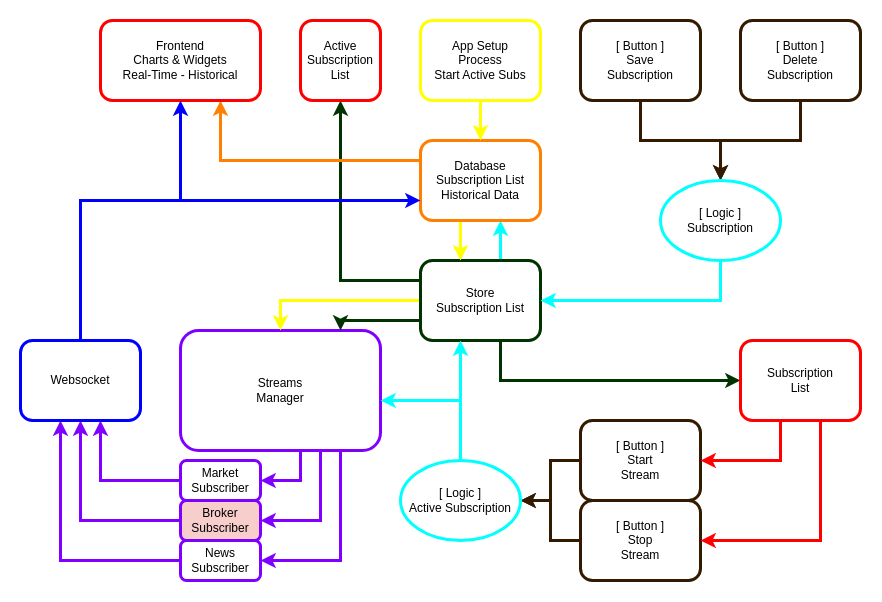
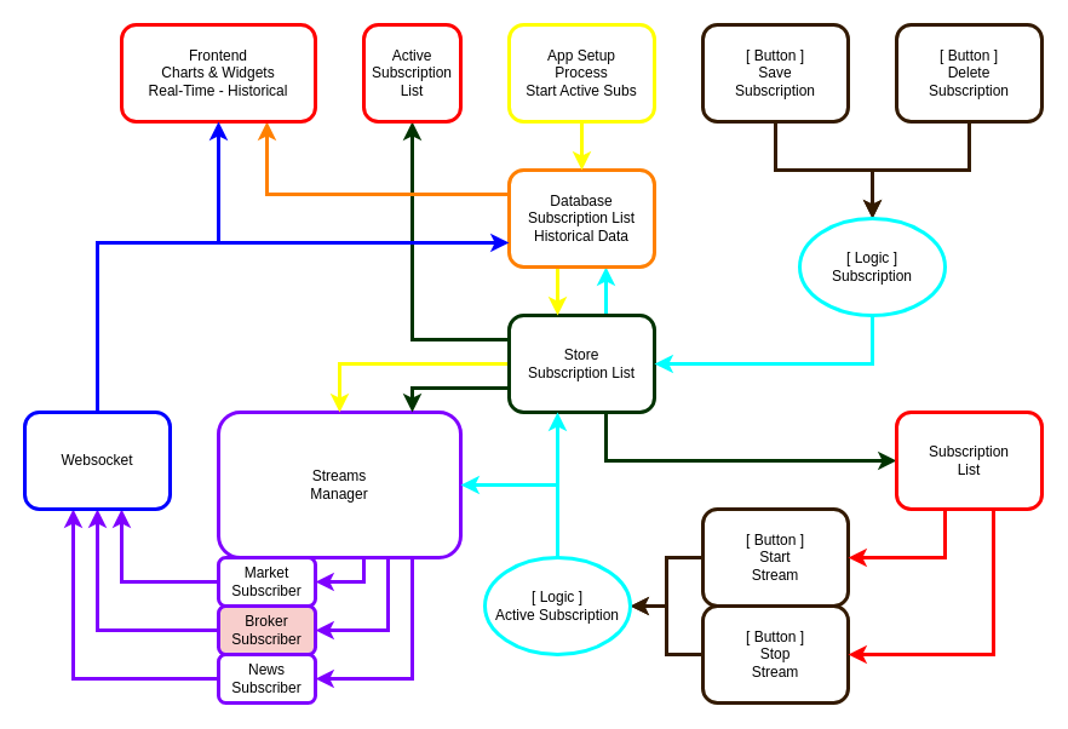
  <mxCell id="0" />
  <mxCell id="1" parent="0" />
  <mxCell id="2" style="edgeStyle=orthogonalEdgeStyle;shape=connector;rounded=0;orthogonalLoop=1;jettySize=auto;html=1;strokeColor=#7F00FF;strokeWidth=3;align=center;verticalAlign=middle;fontFamily=Helvetica;fontSize=12;fontColor=default;labelBackgroundColor=default;endArrow=classic;" edge="1" parent="1" source="4" target="8"><mxGeometry relative="1" as="geometry"><Array as="points"><mxPoint x="340" y="560" /></Array></mxGeometry></mxCell>
  <mxCell id="3" style="edgeStyle=orthogonalEdgeStyle;shape=connector;rounded=0;orthogonalLoop=1;jettySize=auto;html=1;strokeColor=#7F00FF;strokeWidth=3;align=center;verticalAlign=middle;fontFamily=Helvetica;fontSize=12;fontColor=default;labelBackgroundColor=default;endArrow=classic;" edge="1" parent="1" source="4" target="6"><mxGeometry relative="1" as="geometry"><Array as="points"><mxPoint x="320" y="520" /></Array></mxGeometry></mxCell>
- <mxCell id="4" value="Streams&lt;br&gt;Manager" style="rounded=1;whiteSpace=wrap;html=1;strokeColor=#7F00FF;strokeWidth=3;movable=1;resizable=1;rotatable=1;deletable=1;editable=1;locked=0;connectable=1;" parent="1" vertex="1"><mxGeometry x="180" y="330" width="200" height="120" as="geometry" /></mxCell>
+ <mxCell id="4" value="Streams&lt;br&gt;Manager" style="rounded=1;whiteSpace=wrap;html=1;strokeColor=#7F00FF;strokeWidth=3;movable=1;resizable=1;rotatable=1;deletable=1;editable=1;locked=0;connectable=1;" parent="1" vertex="1"><mxGeometry x="180" y="340" width="200" height="120" as="geometry" /></mxCell>
  <mxCell id="5" style="edgeStyle=orthogonalEdgeStyle;shape=connector;rounded=0;orthogonalLoop=1;jettySize=auto;html=1;strokeColor=#7F00FF;strokeWidth=3;align=center;verticalAlign=middle;fontFamily=Helvetica;fontSize=12;fontColor=default;labelBackgroundColor=default;endArrow=classic;" edge="1" parent="1" source="6" target="42"><mxGeometry relative="1" as="geometry" /></mxCell>
  <mxCell id="6" value="&lt;div&gt;Broker&lt;/div&gt;&lt;div&gt;Subscriber&lt;/div&gt;" style="rounded=1;whiteSpace=wrap;html=1;strokeColor=#7F00FF;strokeWidth=3;movable=1;resizable=1;rotatable=1;deletable=1;editable=1;locked=0;connectable=1;fillColor=#f8cecc;" parent="1" vertex="1"><mxGeometry x="180" y="500" width="80" height="40" as="geometry" /></mxCell>
  <mxCell id="7" style="edgeStyle=orthogonalEdgeStyle;shape=connector;rounded=0;orthogonalLoop=1;jettySize=auto;html=1;strokeColor=#7F00FF;strokeWidth=3;align=center;verticalAlign=middle;fontFamily=Helvetica;fontSize=12;fontColor=default;labelBackgroundColor=default;endArrow=classic;" edge="1" parent="1" source="8" target="42"><mxGeometry relative="1" as="geometry"><Array as="points"><mxPoint y="560" x="60" /></Array></mxGeometry></mxCell>
  <mxCell id="8" value="&lt;div&gt;News&lt;/div&gt;&lt;div&gt;Subscriber&lt;/div&gt;" style="rounded=1;whiteSpace=wrap;html=1;strokeColor=#7F00FF;strokeWidth=3;movable=1;resizable=1;rotatable=1;deletable=1;editable=1;locked=0;connectable=1;" parent="1" vertex="1"><mxGeometry x="180" y="540" width="80" height="40" as="geometry" /></mxCell>
  <mxCell id="9" style="edgeStyle=orthogonalEdgeStyle;rounded=0;orthogonalLoop=1;jettySize=auto;html=1;strokeColor=#FFFF00;strokeWidth=3;movable=1;resizable=1;rotatable=1;deletable=1;editable=1;locked=0;connectable=1;" parent="1" source="14" target="4" edge="1"><mxGeometry relative="1" as="geometry"><Array as="points"><mxPoint x="330" y="300" /><mxPoint x="330" y="300" /></Array></mxGeometry></mxCell>
  <mxCell id="10" style="edgeStyle=orthogonalEdgeStyle;rounded=0;orthogonalLoop=1;jettySize=auto;html=1;strokeColor=#003300;strokeWidth=3;startArrow=none;startFill=0;movable=1;resizable=1;rotatable=1;deletable=1;editable=1;locked=0;connectable=1;" parent="1" source="14" target="32" edge="1"><mxGeometry relative="1" as="geometry"><Array as="points"><mxPoint x="340" y="280" /></Array></mxGeometry></mxCell>
  <mxCell id="11" style="edgeStyle=orthogonalEdgeStyle;rounded=0;orthogonalLoop=1;jettySize=auto;html=1;strokeColor=#003300;strokeWidth=3;" parent="1" source="14" target="37" edge="1"><mxGeometry relative="1" as="geometry"><Array as="points"><mxPoint x="500" y="380" /></Array></mxGeometry></mxCell>
  <mxCell id="12" style="edgeStyle=orthogonalEdgeStyle;shape=connector;rounded=0;orthogonalLoop=1;jettySize=auto;html=1;strokeColor=#003300;strokeWidth=3;align=center;verticalAlign=middle;fontFamily=Helvetica;fontSize=12;fontColor=default;labelBackgroundColor=default;endArrow=classic;" edge="1" parent="1" source="14" target="4"><mxGeometry relative="1" as="geometry"><Array as="points"><mxPoint x="340" y="320" /></Array></mxGeometry></mxCell>
  <mxCell id="13" style="edgeStyle=orthogonalEdgeStyle;shape=connector;rounded=0;orthogonalLoop=1;jettySize=auto;html=1;strokeColor=#00FFFF;strokeWidth=3;align=center;verticalAlign=middle;fontFamily=Helvetica;fontSize=12;fontColor=default;labelBackgroundColor=default;endArrow=classic;" edge="1" parent="1" source="14" target="17"><mxGeometry relative="1" as="geometry"><Array as="points"><mxPoint x="500" y="240" /><mxPoint x="500" y="240" /></Array></mxGeometry></mxCell>
  <mxCell id="14" value="Store&lt;br&gt;Subscription List" style="rounded=1;whiteSpace=wrap;html=1;movable=1;resizable=1;rotatable=1;deletable=1;editable=1;locked=0;connectable=1;strokeColor=#003300;strokeWidth=3;" parent="1" vertex="1"><mxGeometry x="420" y="260" width="120" height="80" as="geometry" /></mxCell>
  <mxCell id="15" style="edgeStyle=orthogonalEdgeStyle;rounded=0;orthogonalLoop=1;jettySize=auto;html=1;strokeColor=#FFFF00;strokeWidth=3;movable=1;resizable=1;rotatable=1;deletable=1;editable=1;locked=0;connectable=1;" parent="1" source="17" target="14" edge="1"><mxGeometry relative="1" as="geometry"><Array as="points"><mxPoint x="460" y="240" /><mxPoint x="460" y="240" /></Array></mxGeometry></mxCell>
  <mxCell id="16" style="edgeStyle=orthogonalEdgeStyle;rounded=0;orthogonalLoop=1;jettySize=auto;html=1;strokeColor=#FF8000;strokeWidth=3;movable=1;resizable=1;rotatable=1;deletable=1;editable=1;locked=0;connectable=1;" parent="1" source="17" target="31" edge="1"><mxGeometry relative="1" as="geometry"><Array as="points"><mxPoint x="220" y="160" /></Array></mxGeometry></mxCell>
  <mxCell id="17" value="Database&lt;br&gt;Subscription List&lt;br&gt;Historical Data" style="rounded=1;whiteSpace=wrap;html=1;movable=1;resizable=1;rotatable=1;deletable=1;editable=1;locked=0;connectable=1;strokeColor=#FF8000;strokeWidth=3;" parent="1" vertex="1"><mxGeometry x="420" y="140" width="120" height="80" as="geometry" /></mxCell>
  <mxCell id="18" style="edgeStyle=orthogonalEdgeStyle;rounded=0;orthogonalLoop=1;jettySize=auto;html=1;strokeColor=#331A00;strokeWidth=3;movable=1;resizable=1;rotatable=1;deletable=1;editable=1;locked=0;connectable=1;" parent="1" source="19" target="30" edge="1"><mxGeometry relative="1" as="geometry" /></mxCell>
  <mxCell id="19" value="[ Button ]&lt;br&gt;Start&lt;br&gt;Stream" style="rounded=1;whiteSpace=wrap;html=1;movable=1;resizable=1;rotatable=1;deletable=1;editable=1;locked=0;connectable=1;strokeColor=#331A00;strokeWidth=3;" parent="1" vertex="1"><mxGeometry x="580" y="420" width="120" height="80" as="geometry" /></mxCell>
  <mxCell id="20" style="edgeStyle=orthogonalEdgeStyle;shape=connector;rounded=0;orthogonalLoop=1;jettySize=auto;html=1;strokeColor=#331A00;strokeWidth=3;align=center;verticalAlign=middle;fontFamily=Helvetica;fontSize=12;fontColor=default;labelBackgroundColor=default;endArrow=classic;" edge="1" parent="1" source="21" target="30"><mxGeometry relative="1" as="geometry" /></mxCell>
  <mxCell id="21" value="[ Button ]&lt;br&gt;Stop&lt;br&gt;Stream" style="rounded=1;whiteSpace=wrap;html=1;movable=1;resizable=1;rotatable=1;deletable=1;editable=1;locked=0;connectable=1;strokeColor=#331A00;strokeWidth=3;" parent="1" vertex="1"><mxGeometry x="580" y="500" width="120" height="80" as="geometry" /></mxCell>
  <mxCell id="22" style="edgeStyle=orthogonalEdgeStyle;rounded=0;orthogonalLoop=1;jettySize=auto;html=1;movable=1;resizable=1;rotatable=1;deletable=1;editable=1;locked=0;connectable=1;strokeColor=#FFFF00;strokeWidth=3;" parent="1" source="23" target="17" edge="1"><mxGeometry relative="1" as="geometry" /></mxCell>
  <mxCell id="23" value="App Setup&lt;br&gt;Process&lt;br&gt;Start Active Subs" style="rounded=1;whiteSpace=wrap;html=1;movable=1;resizable=1;rotatable=1;deletable=1;editable=1;locked=0;connectable=1;strokeColor=#FFFF00;strokeWidth=3;" parent="1" vertex="1"><mxGeometry x="420" y="20" width="120" height="80" as="geometry" /></mxCell>
  <mxCell id="24" style="edgeStyle=orthogonalEdgeStyle;rounded=0;orthogonalLoop=1;jettySize=auto;html=1;movable=1;resizable=1;rotatable=1;deletable=1;editable=1;locked=0;connectable=1;strokeColor=#331A00;strokeWidth=3;" parent="1" source="25" edge="1"><mxGeometry relative="1" as="geometry"><Array as="points"><mxPoint x="640" y="140" /><mxPoint x="720" y="140" /></Array><mxPoint x="720.034" y="180" as="targetPoint" /></mxGeometry></mxCell>
  <mxCell id="25" value="[ Button ]&lt;br&gt;Save&lt;br&gt;Subscription" style="rounded=1;whiteSpace=wrap;html=1;movable=1;resizable=1;rotatable=1;deletable=1;editable=1;locked=0;connectable=1;strokeColor=#331A00;strokeWidth=3;" parent="1" vertex="1"><mxGeometry x="580" y="20" width="120" height="80" as="geometry" /></mxCell>
  <mxCell id="26" style="edgeStyle=orthogonalEdgeStyle;rounded=0;orthogonalLoop=1;jettySize=auto;html=1;exitX=0.5;exitY=1;exitDx=0;exitDy=0;movable=1;resizable=1;rotatable=1;deletable=1;editable=1;locked=0;connectable=1;strokeColor=#331A00;strokeWidth=3;" parent="1" source="27" edge="1"><mxGeometry relative="1" as="geometry"><Array as="points"><mxPoint x="800" y="140" /><mxPoint x="720" y="140" /></Array><mxPoint x="720.034" y="180" as="targetPoint" /></mxGeometry></mxCell>
  <mxCell id="27" value="[ Button ]&lt;br&gt;Delete&lt;br&gt;Subscription" style="rounded=1;whiteSpace=wrap;html=1;movable=1;resizable=1;rotatable=1;deletable=1;editable=1;locked=0;connectable=1;strokeColor=#331A00;strokeWidth=3;" parent="1" vertex="1"><mxGeometry x="740" y="20" width="120" height="80" as="geometry" /></mxCell>
  <mxCell id="28" style="edgeStyle=orthogonalEdgeStyle;rounded=0;orthogonalLoop=1;jettySize=auto;html=1;strokeColor=#00FFFF;strokeWidth=3;movable=1;resizable=1;rotatable=1;deletable=1;editable=1;locked=0;connectable=1;" parent="1" source="30" target="14" edge="1"><mxGeometry relative="1" as="geometry"><Array as="points"><mxPoint x="460" y="370" /><mxPoint x="460" y="370" /></Array></mxGeometry></mxCell>
  <mxCell id="29" style="edgeStyle=orthogonalEdgeStyle;shape=connector;rounded=0;orthogonalLoop=1;jettySize=auto;html=1;strokeColor=#00FFFF;strokeWidth=3;align=center;verticalAlign=middle;fontFamily=Helvetica;fontSize=12;fontColor=default;labelBackgroundColor=default;endArrow=classic;" edge="1" parent="1" source="30" target="4"><mxGeometry relative="1" as="geometry"><Array as="points"><mxPoint x="460" y="400" /></Array></mxGeometry></mxCell>
  <mxCell id="30" value="&lt;div&gt;[ Logic ]&lt;/div&gt;Active Subscription" style="ellipse;whiteSpace=wrap;html=1;strokeColor=#00FFFF;strokeWidth=3;movable=1;resizable=1;rotatable=1;deletable=1;editable=1;locked=0;connectable=1;" parent="1" vertex="1"><mxGeometry x="400" y="460" width="120" height="80" as="geometry" /></mxCell>
  <mxCell id="31" value="Frontend&lt;br&gt;Charts &amp;amp; Widgets&lt;br&gt;Real-Time - Historical" style="rounded=1;whiteSpace=wrap;html=1;strokeColor=#FF0000;strokeWidth=3;movable=1;resizable=1;rotatable=1;deletable=1;editable=1;locked=0;connectable=1;" parent="1" vertex="1"><mxGeometry x="100" y="20" width="160" height="80" as="geometry" /></mxCell>
  <mxCell id="32" value="Active&lt;br&gt;Subscription&lt;br&gt;List" style="rounded=1;whiteSpace=wrap;html=1;strokeColor=#FF0000;strokeWidth=3;movable=1;resizable=1;rotatable=1;deletable=1;editable=1;locked=0;connectable=1;" parent="1" vertex="1"><mxGeometry x="300" y="20" width="80" height="80" as="geometry" /></mxCell>
  <mxCell id="33" style="edgeStyle=orthogonalEdgeStyle;shape=connector;rounded=0;orthogonalLoop=1;jettySize=auto;html=1;strokeColor=#7F00FF;strokeWidth=3;align=center;verticalAlign=middle;fontFamily=Helvetica;fontSize=12;fontColor=default;labelBackgroundColor=default;endArrow=classic;" edge="1" parent="1" source="34" target="42"><mxGeometry relative="1" as="geometry"><Array as="points"><mxPoint x="100" y="480" /></Array></mxGeometry></mxCell>
  <mxCell id="34" value="&lt;span style=&quot;background-color: transparent; color: light-dark(rgb(0, 0, 0), rgb(255, 255, 255));&quot;&gt;Market&lt;/span&gt;&lt;div&gt;&lt;span style=&quot;background-color: transparent; color: light-dark(rgb(0, 0, 0), rgb(255, 255, 255));&quot;&gt;Subscriber&lt;/span&gt;&lt;/div&gt;" style="rounded=1;whiteSpace=wrap;html=1;strokeColor=#7F00FF;strokeWidth=3;movable=1;resizable=1;rotatable=1;deletable=1;editable=1;locked=0;connectable=1;" parent="1" vertex="1"><mxGeometry x="180" y="460" width="80" height="40" as="geometry" /></mxCell>
  <mxCell id="35" style="edgeStyle=orthogonalEdgeStyle;rounded=0;orthogonalLoop=1;jettySize=auto;html=1;strokeColor=#FF0000;strokeWidth=3;" parent="1" source="37" target="21" edge="1"><mxGeometry relative="1" as="geometry"><Array as="points"><mxPoint x="820" y="540" /></Array></mxGeometry></mxCell>
  <mxCell id="36" style="edgeStyle=orthogonalEdgeStyle;shape=connector;rounded=0;orthogonalLoop=1;jettySize=auto;html=1;strokeColor=#FF0000;strokeWidth=3;align=center;verticalAlign=middle;fontFamily=Helvetica;fontSize=12;fontColor=default;labelBackgroundColor=default;endArrow=classic;" edge="1" parent="1" source="37" target="19"><mxGeometry relative="1" as="geometry"><Array as="points"><mxPoint x="780" y="460" /></Array></mxGeometry></mxCell>
  <mxCell id="37" value="Subscription&lt;br&gt;List" style="rounded=1;whiteSpace=wrap;html=1;strokeColor=#FF0000;strokeWidth=3;movable=1;resizable=1;rotatable=1;deletable=1;editable=1;locked=0;connectable=1;" parent="1" vertex="1"><mxGeometry x="740" y="340" width="120" height="80" as="geometry" /></mxCell>
  <mxCell id="38" style="edgeStyle=orthogonalEdgeStyle;shape=connector;rounded=0;orthogonalLoop=1;jettySize=auto;html=1;strokeColor=#00FFFF;strokeWidth=3;align=center;verticalAlign=middle;fontFamily=Helvetica;fontSize=12;fontColor=default;labelBackgroundColor=default;endArrow=classic;" edge="1" parent="1" source="39" target="14"><mxGeometry relative="1" as="geometry"><Array as="points"><mxPoint x="720" y="300" /></Array></mxGeometry></mxCell>
  <mxCell id="39" value="[ Logic ]&lt;br&gt;Subscription" style="ellipse;whiteSpace=wrap;html=1;rounded=1;strokeColor=#00FFFF;strokeWidth=3;align=center;verticalAlign=middle;fontFamily=Helvetica;fontSize=12;fontColor=default;labelBackgroundColor=default;fillColor=default;" vertex="1" parent="1"><mxGeometry x="660" y="180" width="120" height="80" as="geometry" /></mxCell>
  <mxCell id="40" style="edgeStyle=orthogonalEdgeStyle;shape=connector;rounded=0;orthogonalLoop=1;jettySize=auto;html=1;strokeColor=#0000FF;strokeWidth=3;align=center;verticalAlign=middle;fontFamily=Helvetica;fontSize=12;fontColor=default;labelBackgroundColor=default;endArrow=classic;" edge="1" parent="1" source="42" target="31"><mxGeometry relative="1" as="geometry"><Array as="points"><mxPoint x="80" y="200" /><mxPoint x="180" y="200" /></Array></mxGeometry></mxCell>
  <mxCell id="41" style="edgeStyle=orthogonalEdgeStyle;shape=connector;rounded=0;orthogonalLoop=1;jettySize=auto;html=1;strokeColor=#0000FF;strokeWidth=3;align=center;verticalAlign=middle;fontFamily=Helvetica;fontSize=12;fontColor=default;labelBackgroundColor=default;endArrow=classic;" edge="1" parent="1" source="42" target="17"><mxGeometry relative="1" as="geometry"><Array as="points"><mxPoint x="80" y="200" /></Array></mxGeometry></mxCell>
  <mxCell id="42" value="Websocket" style="rounded=1;whiteSpace=wrap;html=1;strokeColor=#0000FF;strokeWidth=3;movable=1;resizable=1;rotatable=1;deletable=1;editable=1;locked=0;connectable=1;" vertex="1" parent="1"><mxGeometry x="20" y="340" width="120" height="80" as="geometry" /></mxCell>
  <mxCell id="43" style="edgeStyle=orthogonalEdgeStyle;shape=connector;rounded=0;orthogonalLoop=1;jettySize=auto;html=1;strokeColor=#7F00FF;strokeWidth=3;align=center;verticalAlign=middle;fontFamily=Helvetica;fontSize=12;fontColor=default;labelBackgroundColor=default;endArrow=classic;entryX=1;entryY=0.5;entryDx=0;entryDy=0;" edge="1" parent="1" source="4" target="34"><mxGeometry relative="1" as="geometry"><mxPoint x="280" y="480" as="targetPoint" /><Array as="points"><mxPoint x="300" y="480" /></Array></mxGeometry></mxCell>
